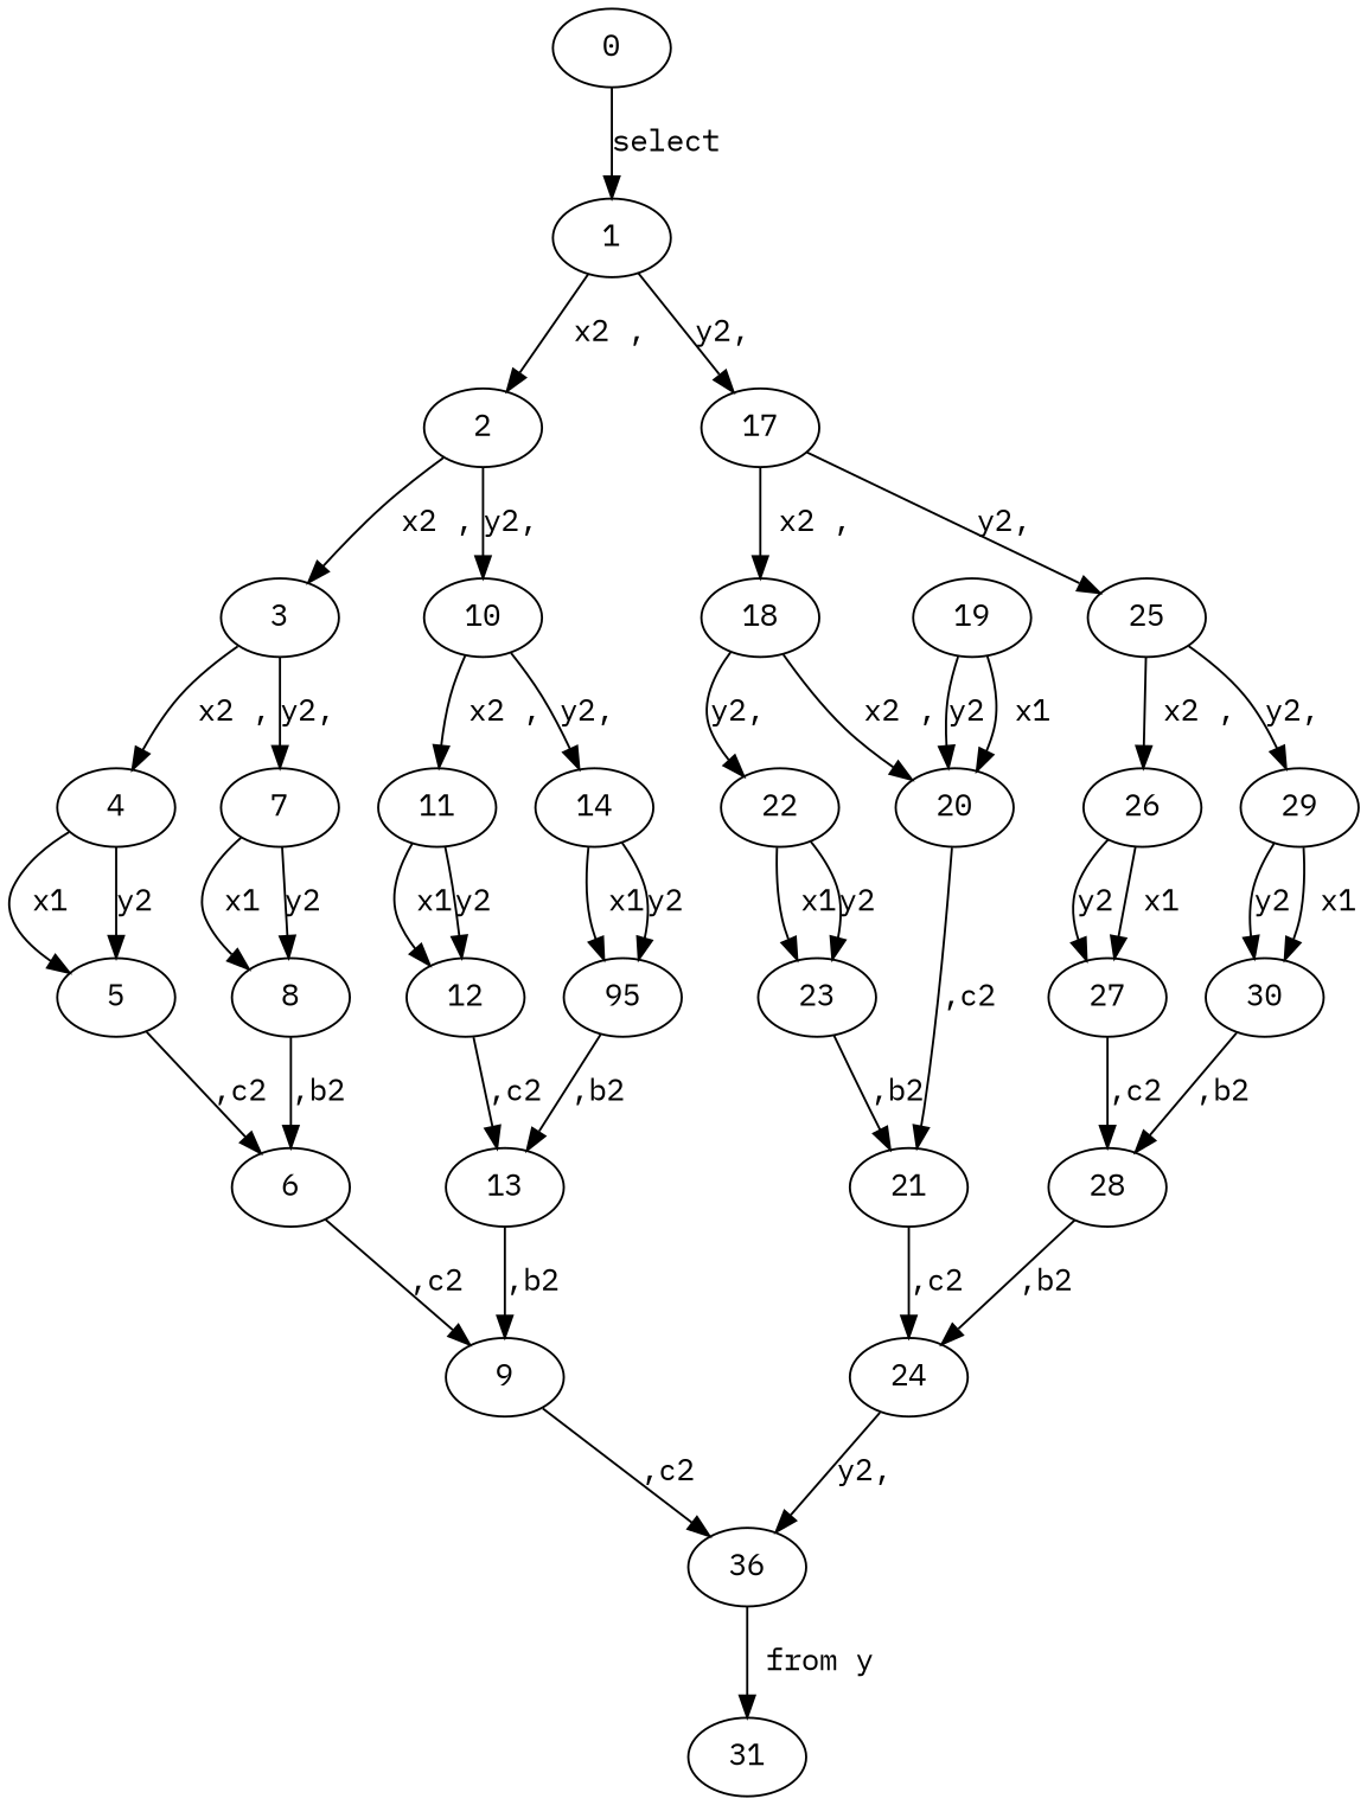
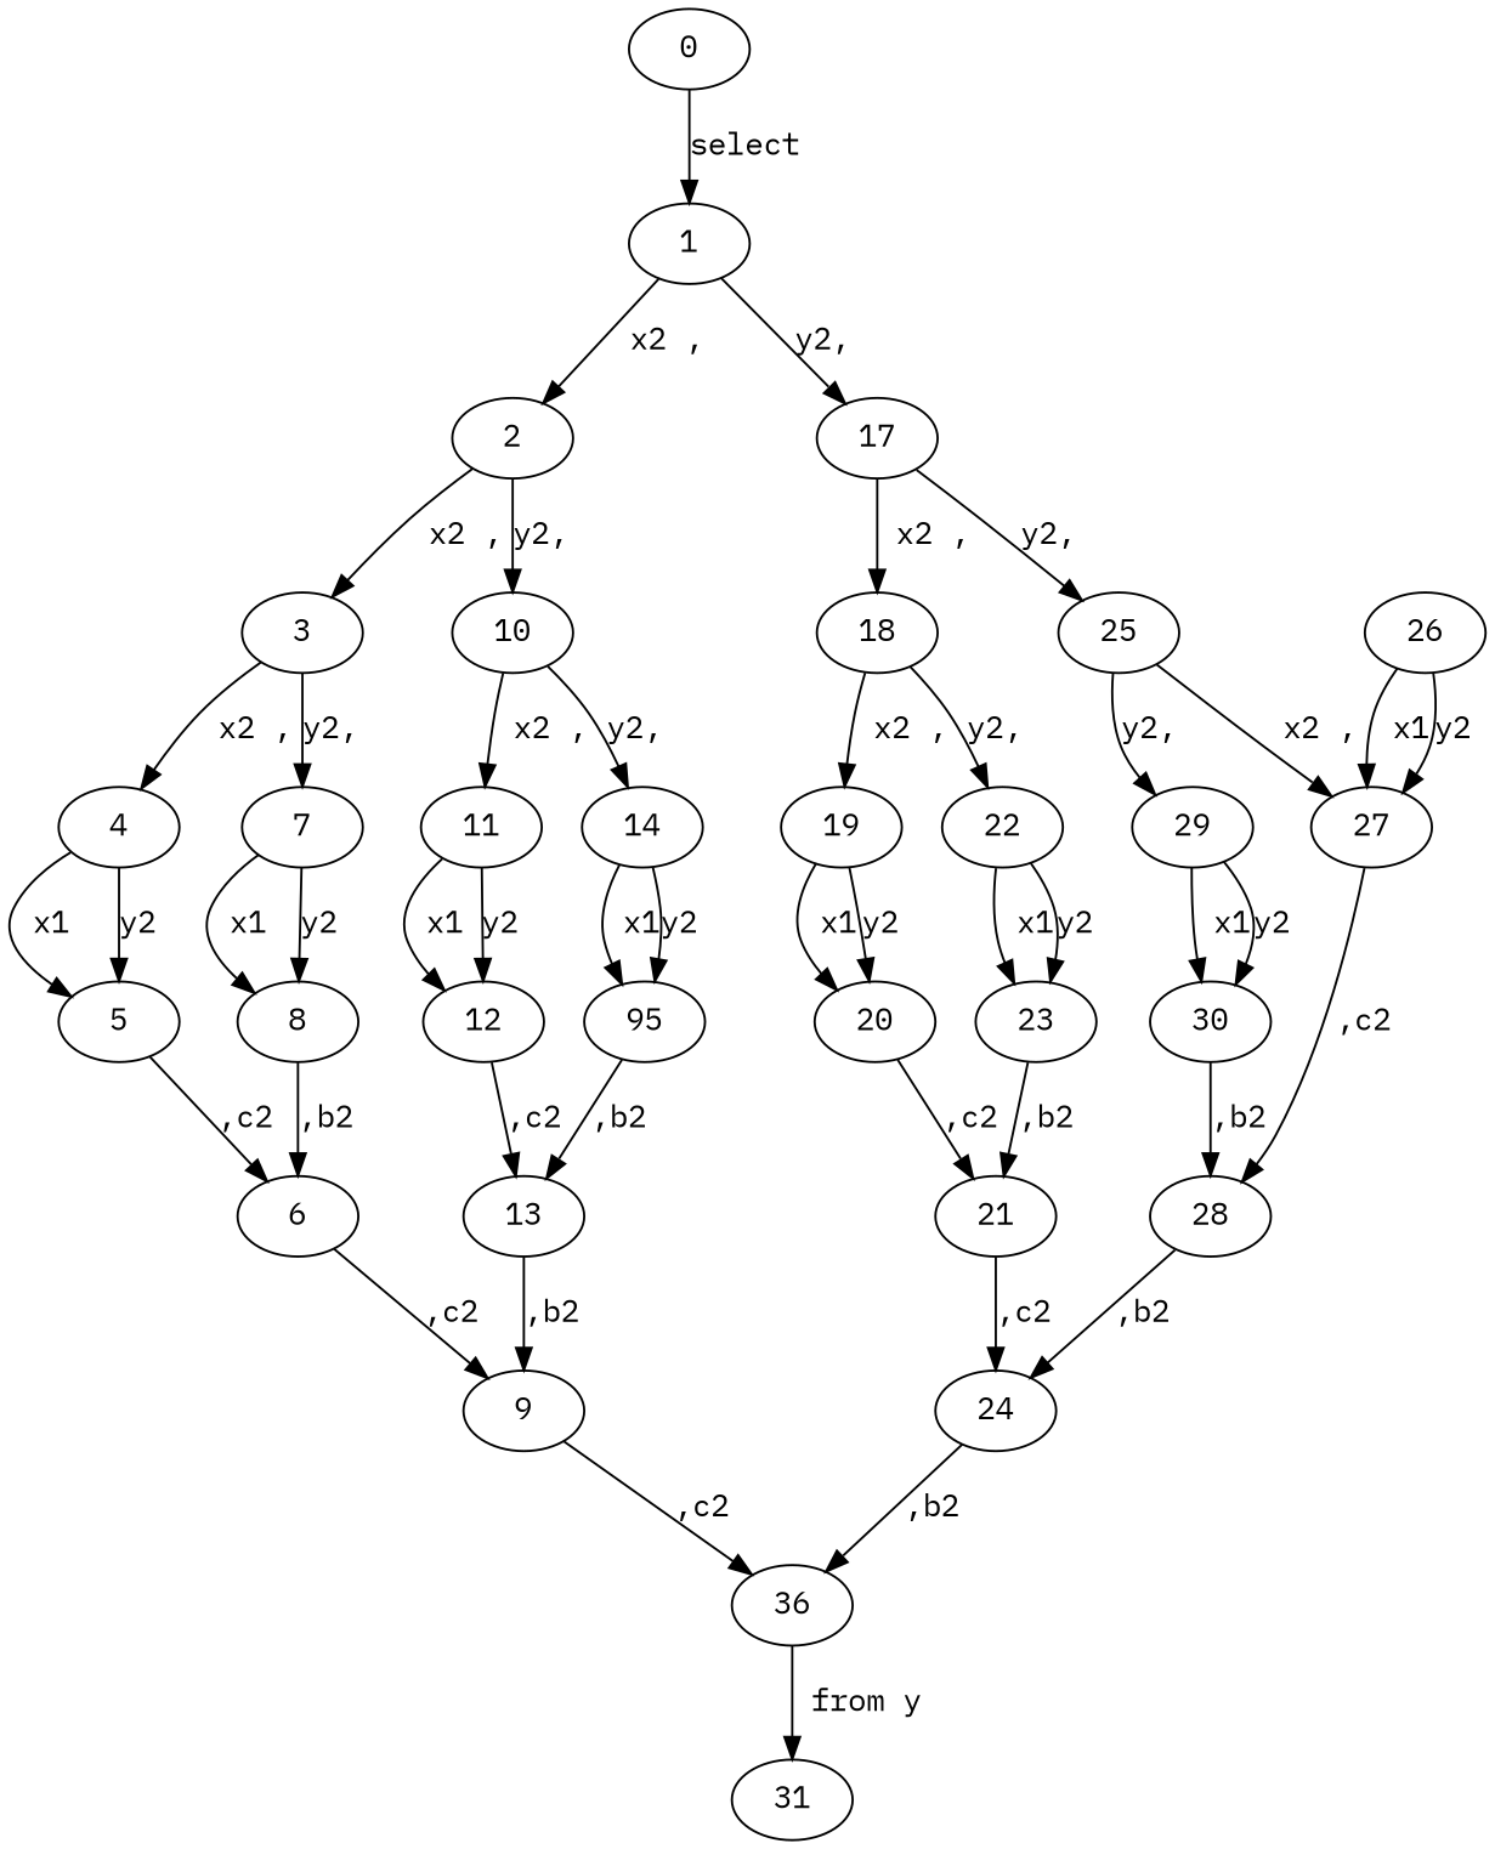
  digraph {
    fontname="IBM Plex Mono"
    node [fontname="IBM Plex Mono"]
    edge [fontname="IBM Plex Mono"]
    0
    1
    2
    17
    3
    10
    18
    25
    4
    7
    11
    14
    5
    8
    6
    9
    n17 [label=36]
    31
    12
    n20 [label=95]
    13
    19
    22
    26
    29
    20
    23
    21
    24
    27
    30
    28
    0 -> 1 [label="select "]
    1 -> 2 [label=" x2 ,"]
    1 -> 17 [label="y2,"]
    2 -> 3 [label=" x2 ,"]
    2 -> 10 [label="y2,"]
    17 -> 18 [label=" x2 ,"]
    17 -> 25 [label="y2,"]
    3 -> 4 [label=" x2 ,"]
    3 -> 7 [label="y2,"]
    10 -> 11 [label=" x2 ,"]
    10 -> 14 [label="y2,"]
-   18 -> 20 [label=" x2 ,"]
+   18 -> 19 [label=" x2 ,"]
    18 -> 22 [label="y2,"]
-   25 -> 26 [label=" x2 ,"]
+   25 -> 27 [label=" x2 ,"]
    25 -> 29 [label="y2,"]
    4 -> 5 [label=" x1"]
    4 -> 5 [label=y2]
    7 -> 8 [label=" x1"]
    7 -> 8 [label=y2]
    11 -> 12 [label=" x1"]
    11 -> 12 [label=y2]
    14 -> n20 [label=" x1"]
    14 -> n20 [label=y2]
    5 -> 6 [label=",c2"]
    8 -> 6 [label=",b2"]
    6 -> 9 [label=",c2"]
    9 -> n17 [label=",c2"]
    n17 -> 31 [label=" from y  "]
    12 -> 13 [label=",c2"]
    n20 -> 13 [label=",b2"]
    13 -> 9 [label=",b2"]
    19 -> 20 [label=" x1"]
    19 -> 20 [label=y2]
    22 -> 23 [label=" x1"]
    22 -> 23 [label=y2]
    26 -> 27 [label=" x1"]
    26 -> 27 [label=y2]
    29 -> 30 [label=" x1"]
    29 -> 30 [label=y2]
    20 -> 21 [label=",c2"]
    23 -> 21 [label=",b2"]
    21 -> 24 [label=",c2"]
-   24 -> n17 [label="y2,"]
+   24 -> n17 [label=",b2"]
    27 -> 28 [label=",c2"]
    30 -> 28 [label=",b2"]
    28 -> 24 [label=",b2"]
  }
